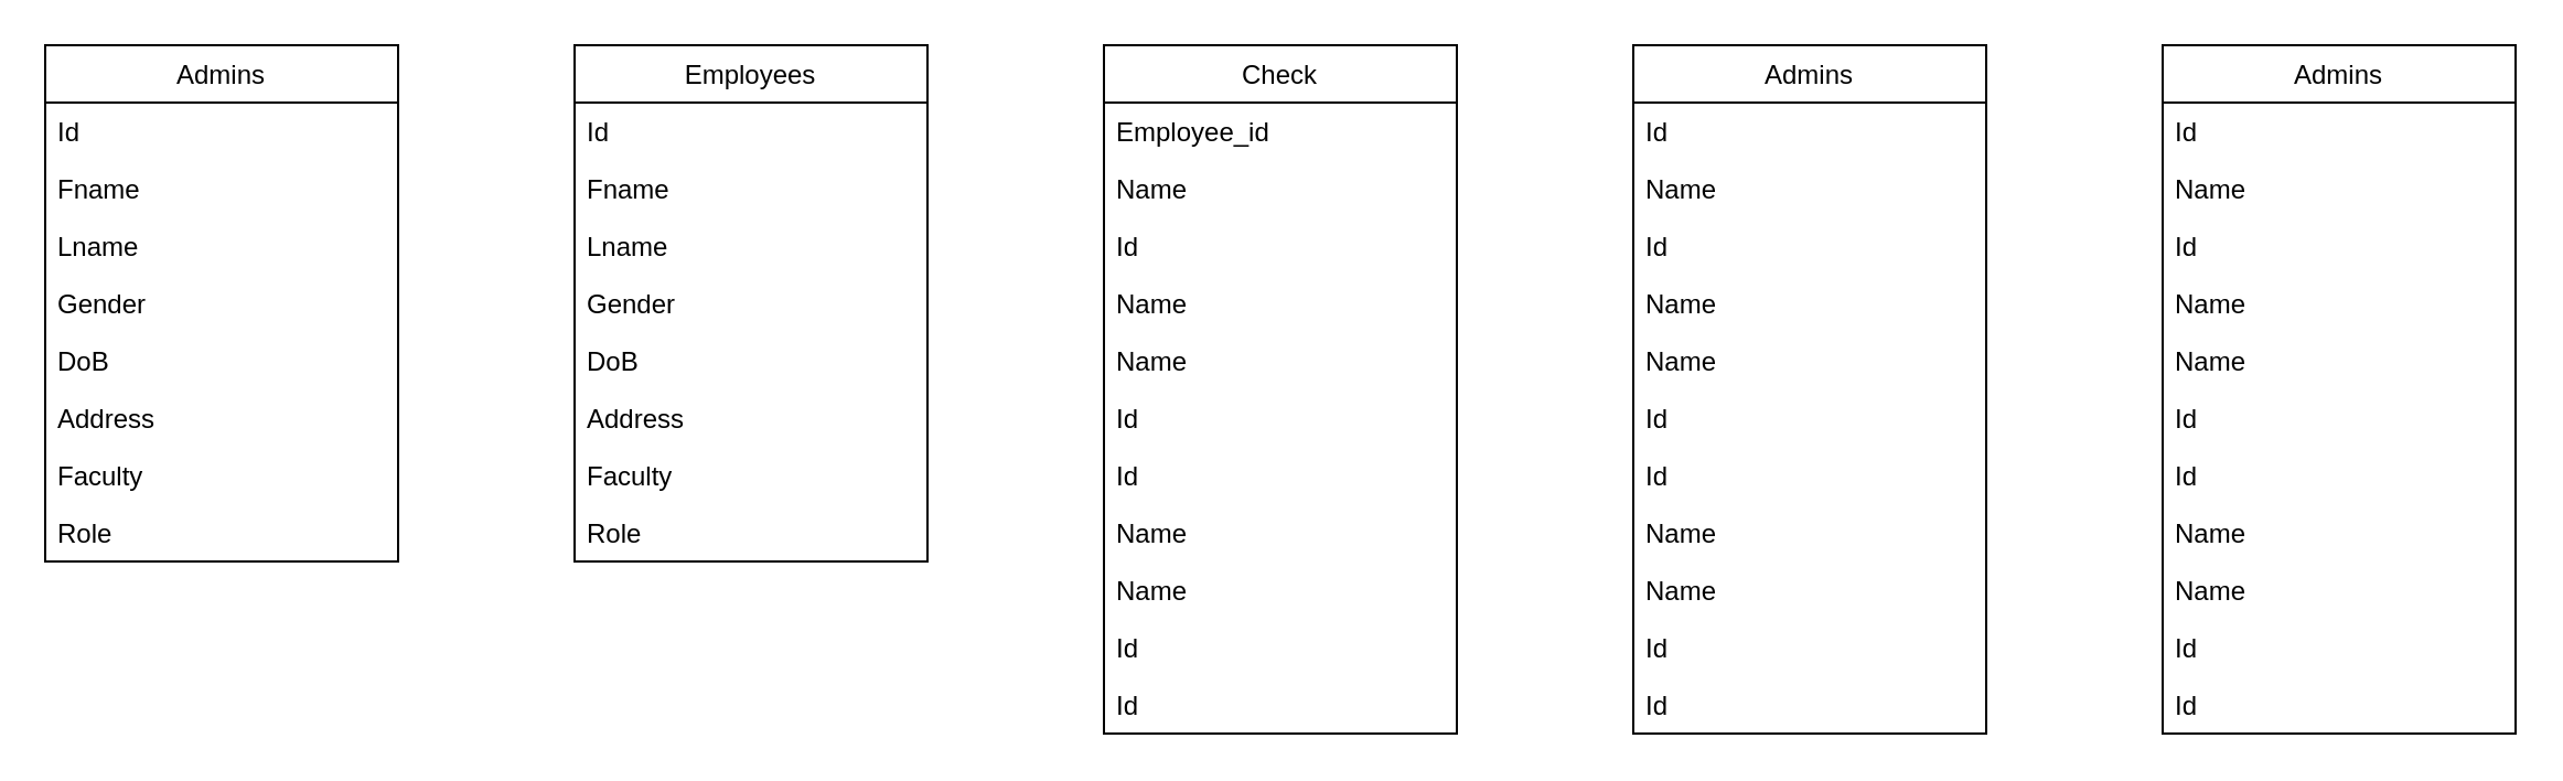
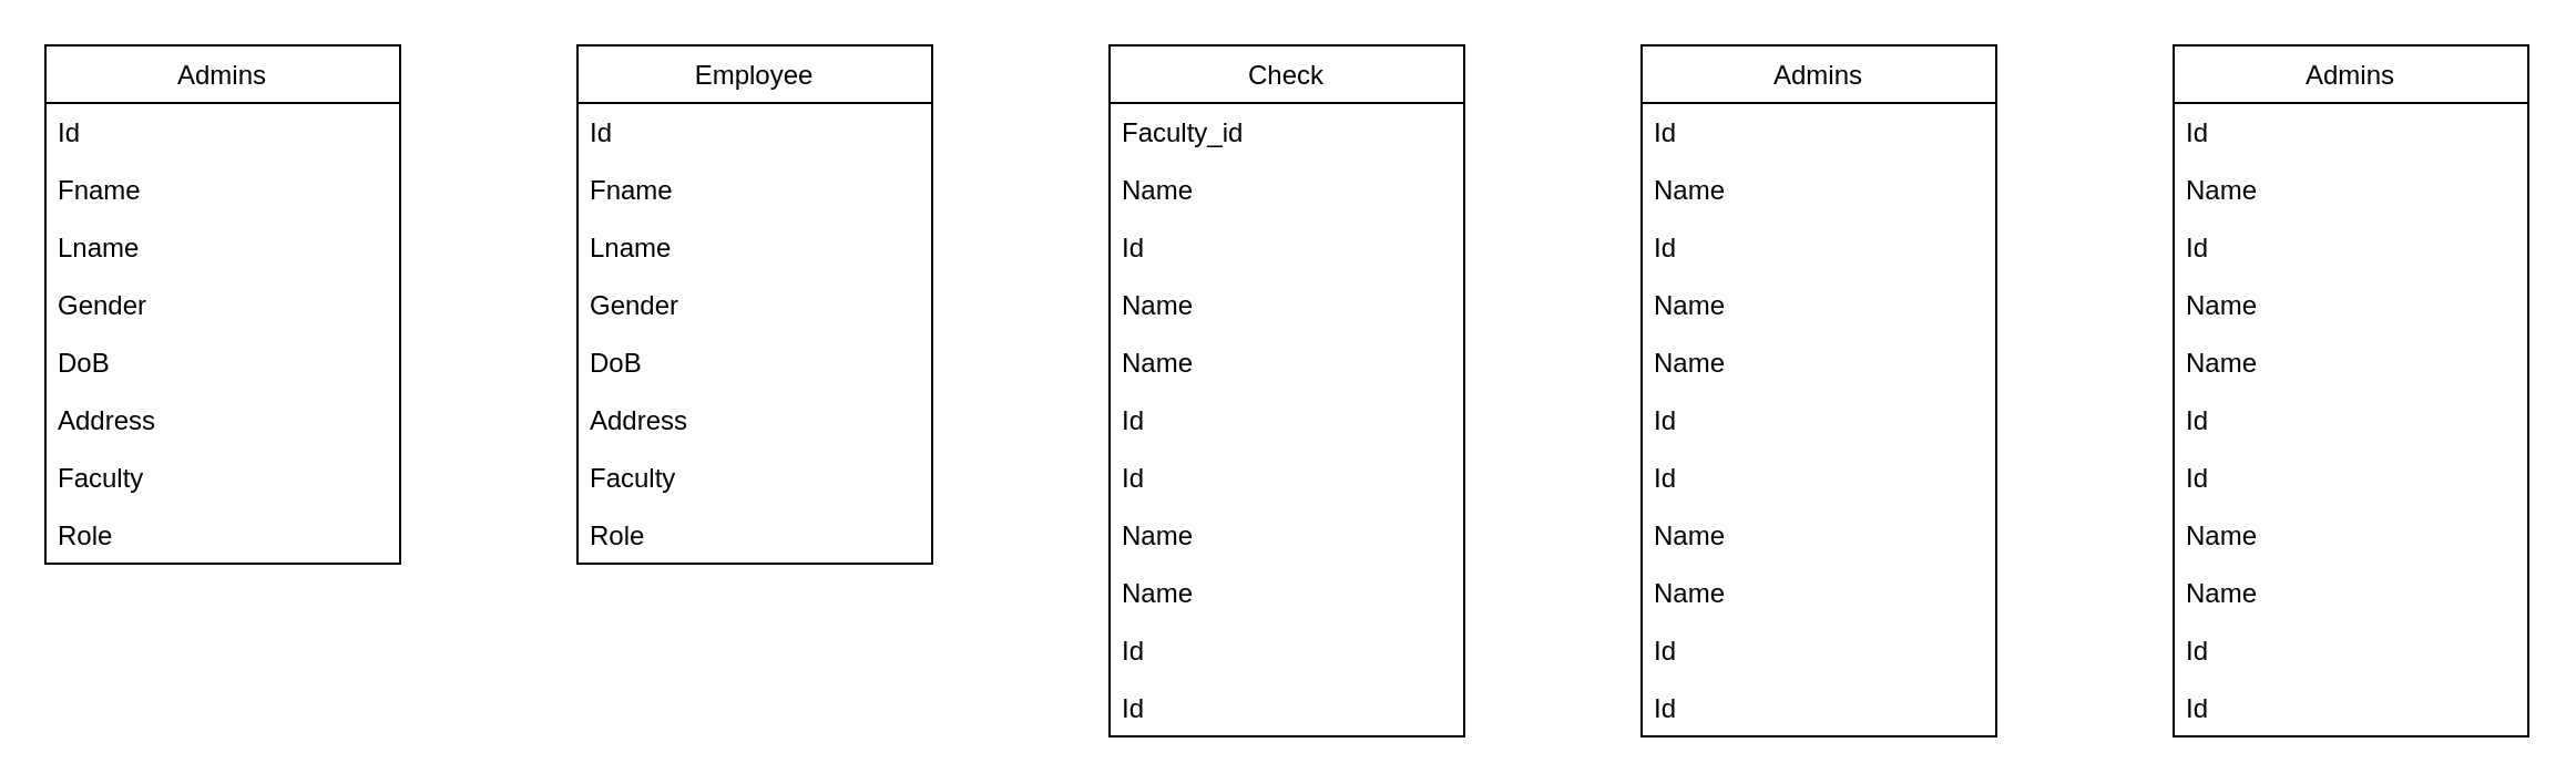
  <mxCell id="0" />
  <mxCell id="1" parent="0" />
  <mxCell id="2" value="Admins" style="swimlane;fontStyle=0;childLayout=stackLayout;horizontal=1;startSize=26;fillColor=none;horizontalStack=0;resizeParent=1;resizeParentMax=0;resizeLast=0;collapsible=1;marginBottom=0;" vertex="1" parent="1"><mxGeometry x="20" y="20" width="160" height="234" as="geometry" /></mxCell>
  <mxCell id="3" value="Id" style="text;strokeColor=none;fillColor=none;align=left;verticalAlign=top;spacingLeft=4;spacingRight=4;overflow=hidden;rotatable=0;points=[[0,0.5],[1,0.5]];portConstraint=eastwest;" vertex="1" parent="2"><mxGeometry y="26" width="160" height="26" as="geometry" /></mxCell>
  <mxCell id="4" value="Fname" style="text;strokeColor=none;fillColor=none;align=left;verticalAlign=top;spacingLeft=4;spacingRight=4;overflow=hidden;rotatable=0;points=[[0,0.5],[1,0.5]];portConstraint=eastwest;" vertex="1" parent="2"><mxGeometry y="52" width="160" height="26" as="geometry" /></mxCell>
  <mxCell id="5" value="Lname" style="text;strokeColor=none;fillColor=none;align=left;verticalAlign=top;spacingLeft=4;spacingRight=4;overflow=hidden;rotatable=0;points=[[0,0.5],[1,0.5]];portConstraint=eastwest;" vertex="1" parent="2"><mxGeometry y="78" width="160" height="26" as="geometry" /></mxCell>
  <mxCell id="6" value="Gender" style="text;strokeColor=none;fillColor=none;align=left;verticalAlign=top;spacingLeft=4;spacingRight=4;overflow=hidden;rotatable=0;points=[[0,0.5],[1,0.5]];portConstraint=eastwest;" vertex="1" parent="2"><mxGeometry y="104" width="160" height="26" as="geometry" /></mxCell>
  <mxCell id="7" value="DoB" style="text;strokeColor=none;fillColor=none;align=left;verticalAlign=top;spacingLeft=4;spacingRight=4;overflow=hidden;rotatable=0;points=[[0,0.5],[1,0.5]];portConstraint=eastwest;" vertex="1" parent="2"><mxGeometry y="130" width="160" height="26" as="geometry" /></mxCell>
  <mxCell id="8" value="Address" style="text;strokeColor=none;fillColor=none;align=left;verticalAlign=top;spacingLeft=4;spacingRight=4;overflow=hidden;rotatable=0;points=[[0,0.5],[1,0.5]];portConstraint=eastwest;" vertex="1" parent="2"><mxGeometry y="156" width="160" height="26" as="geometry" /></mxCell>
  <mxCell id="9" value="Faculty" style="text;strokeColor=none;fillColor=none;align=left;verticalAlign=top;spacingLeft=4;spacingRight=4;overflow=hidden;rotatable=0;points=[[0,0.5],[1,0.5]];portConstraint=eastwest;" vertex="1" parent="2"><mxGeometry y="182" width="160" height="26" as="geometry" /></mxCell>
  <mxCell id="10" value="Role" style="text;strokeColor=none;fillColor=none;align=left;verticalAlign=top;spacingLeft=4;spacingRight=4;overflow=hidden;rotatable=0;points=[[0,0.5],[1,0.5]];portConstraint=eastwest;" vertex="1" parent="2"><mxGeometry y="208" width="160" height="26" as="geometry" /></mxCell>
  <mxCell id="11" value="Check" style="swimlane;fontStyle=0;childLayout=stackLayout;horizontal=1;startSize=26;fillColor=none;horizontalStack=0;resizeParent=1;resizeParentMax=0;resizeLast=0;collapsible=1;marginBottom=0;" vertex="1" parent="1"><mxGeometry x="500" y="20" width="160" height="312" as="geometry" /></mxCell>
- <mxCell id="12" value="Employee_id" style="text;strokeColor=none;fillColor=none;align=left;verticalAlign=top;spacingLeft=4;spacingRight=4;overflow=hidden;rotatable=0;points=[[0,0.5],[1,0.5]];portConstraint=eastwest;" vertex="1" parent="11"><mxGeometry y="26" width="160" height="26" as="geometry" /></mxCell>
+ <mxCell id="12" value="Faculty_id" style="text;strokeColor=none;fillColor=none;align=left;verticalAlign=top;spacingLeft=4;spacingRight=4;overflow=hidden;rotatable=0;points=[[0,0.5],[1,0.5]];portConstraint=eastwest;" vertex="1" parent="11"><mxGeometry y="26" width="160" height="26" as="geometry" /></mxCell>
  <mxCell id="13" value="Name" style="text;strokeColor=none;fillColor=none;align=left;verticalAlign=top;spacingLeft=4;spacingRight=4;overflow=hidden;rotatable=0;points=[[0,0.5],[1,0.5]];portConstraint=eastwest;" vertex="1" parent="11"><mxGeometry y="52" width="160" height="26" as="geometry" /></mxCell>
  <mxCell id="14" value="Id" style="text;strokeColor=none;fillColor=none;align=left;verticalAlign=top;spacingLeft=4;spacingRight=4;overflow=hidden;rotatable=0;points=[[0,0.5],[1,0.5]];portConstraint=eastwest;" vertex="1" parent="11"><mxGeometry y="78" width="160" height="26" as="geometry" /></mxCell>
  <mxCell id="15" value="Name" style="text;strokeColor=none;fillColor=none;align=left;verticalAlign=top;spacingLeft=4;spacingRight=4;overflow=hidden;rotatable=0;points=[[0,0.5],[1,0.5]];portConstraint=eastwest;" vertex="1" parent="11"><mxGeometry y="104" width="160" height="26" as="geometry" /></mxCell>
  <mxCell id="16" value="Name" style="text;strokeColor=none;fillColor=none;align=left;verticalAlign=top;spacingLeft=4;spacingRight=4;overflow=hidden;rotatable=0;points=[[0,0.5],[1,0.5]];portConstraint=eastwest;" vertex="1" parent="11"><mxGeometry y="130" width="160" height="26" as="geometry" /></mxCell>
  <mxCell id="17" value="Id" style="text;strokeColor=none;fillColor=none;align=left;verticalAlign=top;spacingLeft=4;spacingRight=4;overflow=hidden;rotatable=0;points=[[0,0.5],[1,0.5]];portConstraint=eastwest;" vertex="1" parent="11"><mxGeometry y="156" width="160" height="26" as="geometry" /></mxCell>
  <mxCell id="18" value="Id" style="text;strokeColor=none;fillColor=none;align=left;verticalAlign=top;spacingLeft=4;spacingRight=4;overflow=hidden;rotatable=0;points=[[0,0.5],[1,0.5]];portConstraint=eastwest;" vertex="1" parent="11"><mxGeometry y="182" width="160" height="26" as="geometry" /></mxCell>
  <mxCell id="19" value="Name" style="text;strokeColor=none;fillColor=none;align=left;verticalAlign=top;spacingLeft=4;spacingRight=4;overflow=hidden;rotatable=0;points=[[0,0.5],[1,0.5]];portConstraint=eastwest;" vertex="1" parent="11"><mxGeometry y="208" width="160" height="26" as="geometry" /></mxCell>
  <mxCell id="20" value="Name" style="text;strokeColor=none;fillColor=none;align=left;verticalAlign=top;spacingLeft=4;spacingRight=4;overflow=hidden;rotatable=0;points=[[0,0.5],[1,0.5]];portConstraint=eastwest;" vertex="1" parent="11"><mxGeometry y="234" width="160" height="26" as="geometry" /></mxCell>
  <mxCell id="21" value="Id" style="text;strokeColor=none;fillColor=none;align=left;verticalAlign=top;spacingLeft=4;spacingRight=4;overflow=hidden;rotatable=0;points=[[0,0.5],[1,0.5]];portConstraint=eastwest;" vertex="1" parent="11"><mxGeometry y="260" width="160" height="26" as="geometry" /></mxCell>
  <mxCell id="22" value="Id" style="text;strokeColor=none;fillColor=none;align=left;verticalAlign=top;spacingLeft=4;spacingRight=4;overflow=hidden;rotatable=0;points=[[0,0.5],[1,0.5]];portConstraint=eastwest;" vertex="1" parent="11"><mxGeometry y="286" width="160" height="26" as="geometry" /></mxCell>
  <mxCell id="23" value="Admins" style="swimlane;fontStyle=0;childLayout=stackLayout;horizontal=1;startSize=26;fillColor=none;horizontalStack=0;resizeParent=1;resizeParentMax=0;resizeLast=0;collapsible=1;marginBottom=0;" vertex="1" parent="1"><mxGeometry x="740" y="20" width="160" height="312" as="geometry" /></mxCell>
  <mxCell id="24" value="Id" style="text;strokeColor=none;fillColor=none;align=left;verticalAlign=top;spacingLeft=4;spacingRight=4;overflow=hidden;rotatable=0;points=[[0,0.5],[1,0.5]];portConstraint=eastwest;" vertex="1" parent="23"><mxGeometry y="26" width="160" height="26" as="geometry" /></mxCell>
  <mxCell id="25" value="Name" style="text;strokeColor=none;fillColor=none;align=left;verticalAlign=top;spacingLeft=4;spacingRight=4;overflow=hidden;rotatable=0;points=[[0,0.5],[1,0.5]];portConstraint=eastwest;" vertex="1" parent="23"><mxGeometry y="52" width="160" height="26" as="geometry" /></mxCell>
  <mxCell id="26" value="Id" style="text;strokeColor=none;fillColor=none;align=left;verticalAlign=top;spacingLeft=4;spacingRight=4;overflow=hidden;rotatable=0;points=[[0,0.5],[1,0.5]];portConstraint=eastwest;" vertex="1" parent="23"><mxGeometry y="78" width="160" height="26" as="geometry" /></mxCell>
  <mxCell id="27" value="Name" style="text;strokeColor=none;fillColor=none;align=left;verticalAlign=top;spacingLeft=4;spacingRight=4;overflow=hidden;rotatable=0;points=[[0,0.5],[1,0.5]];portConstraint=eastwest;" vertex="1" parent="23"><mxGeometry y="104" width="160" height="26" as="geometry" /></mxCell>
  <mxCell id="28" value="Name" style="text;strokeColor=none;fillColor=none;align=left;verticalAlign=top;spacingLeft=4;spacingRight=4;overflow=hidden;rotatable=0;points=[[0,0.5],[1,0.5]];portConstraint=eastwest;" vertex="1" parent="23"><mxGeometry y="130" width="160" height="26" as="geometry" /></mxCell>
  <mxCell id="29" value="Id" style="text;strokeColor=none;fillColor=none;align=left;verticalAlign=top;spacingLeft=4;spacingRight=4;overflow=hidden;rotatable=0;points=[[0,0.5],[1,0.5]];portConstraint=eastwest;" vertex="1" parent="23"><mxGeometry y="156" width="160" height="26" as="geometry" /></mxCell>
  <mxCell id="30" value="Id" style="text;strokeColor=none;fillColor=none;align=left;verticalAlign=top;spacingLeft=4;spacingRight=4;overflow=hidden;rotatable=0;points=[[0,0.5],[1,0.5]];portConstraint=eastwest;" vertex="1" parent="23"><mxGeometry y="182" width="160" height="26" as="geometry" /></mxCell>
  <mxCell id="31" value="Name" style="text;strokeColor=none;fillColor=none;align=left;verticalAlign=top;spacingLeft=4;spacingRight=4;overflow=hidden;rotatable=0;points=[[0,0.5],[1,0.5]];portConstraint=eastwest;" vertex="1" parent="23"><mxGeometry y="208" width="160" height="26" as="geometry" /></mxCell>
  <mxCell id="32" value="Name" style="text;strokeColor=none;fillColor=none;align=left;verticalAlign=top;spacingLeft=4;spacingRight=4;overflow=hidden;rotatable=0;points=[[0,0.5],[1,0.5]];portConstraint=eastwest;" vertex="1" parent="23"><mxGeometry y="234" width="160" height="26" as="geometry" /></mxCell>
  <mxCell id="33" value="Id" style="text;strokeColor=none;fillColor=none;align=left;verticalAlign=top;spacingLeft=4;spacingRight=4;overflow=hidden;rotatable=0;points=[[0,0.5],[1,0.5]];portConstraint=eastwest;" vertex="1" parent="23"><mxGeometry y="260" width="160" height="26" as="geometry" /></mxCell>
  <mxCell id="34" value="Id" style="text;strokeColor=none;fillColor=none;align=left;verticalAlign=top;spacingLeft=4;spacingRight=4;overflow=hidden;rotatable=0;points=[[0,0.5],[1,0.5]];portConstraint=eastwest;" vertex="1" parent="23"><mxGeometry y="286" width="160" height="26" as="geometry" /></mxCell>
  <mxCell id="35" value="Admins" style="swimlane;fontStyle=0;childLayout=stackLayout;horizontal=1;startSize=26;fillColor=none;horizontalStack=0;resizeParent=1;resizeParentMax=0;resizeLast=0;collapsible=1;marginBottom=0;" vertex="1" parent="1"><mxGeometry x="980" y="20" width="160" height="312" as="geometry" /></mxCell>
  <mxCell id="36" value="Id" style="text;strokeColor=none;fillColor=none;align=left;verticalAlign=top;spacingLeft=4;spacingRight=4;overflow=hidden;rotatable=0;points=[[0,0.5],[1,0.5]];portConstraint=eastwest;" vertex="1" parent="35"><mxGeometry y="26" width="160" height="26" as="geometry" /></mxCell>
  <mxCell id="37" value="Name" style="text;strokeColor=none;fillColor=none;align=left;verticalAlign=top;spacingLeft=4;spacingRight=4;overflow=hidden;rotatable=0;points=[[0,0.5],[1,0.5]];portConstraint=eastwest;" vertex="1" parent="35"><mxGeometry y="52" width="160" height="26" as="geometry" /></mxCell>
  <mxCell id="38" value="Id" style="text;strokeColor=none;fillColor=none;align=left;verticalAlign=top;spacingLeft=4;spacingRight=4;overflow=hidden;rotatable=0;points=[[0,0.5],[1,0.5]];portConstraint=eastwest;" vertex="1" parent="35"><mxGeometry y="78" width="160" height="26" as="geometry" /></mxCell>
  <mxCell id="39" value="Name" style="text;strokeColor=none;fillColor=none;align=left;verticalAlign=top;spacingLeft=4;spacingRight=4;overflow=hidden;rotatable=0;points=[[0,0.5],[1,0.5]];portConstraint=eastwest;" vertex="1" parent="35"><mxGeometry y="104" width="160" height="26" as="geometry" /></mxCell>
  <mxCell id="40" value="Name" style="text;strokeColor=none;fillColor=none;align=left;verticalAlign=top;spacingLeft=4;spacingRight=4;overflow=hidden;rotatable=0;points=[[0,0.5],[1,0.5]];portConstraint=eastwest;" vertex="1" parent="35"><mxGeometry y="130" width="160" height="26" as="geometry" /></mxCell>
  <mxCell id="41" value="Id" style="text;strokeColor=none;fillColor=none;align=left;verticalAlign=top;spacingLeft=4;spacingRight=4;overflow=hidden;rotatable=0;points=[[0,0.5],[1,0.5]];portConstraint=eastwest;" vertex="1" parent="35"><mxGeometry y="156" width="160" height="26" as="geometry" /></mxCell>
  <mxCell id="42" value="Id" style="text;strokeColor=none;fillColor=none;align=left;verticalAlign=top;spacingLeft=4;spacingRight=4;overflow=hidden;rotatable=0;points=[[0,0.5],[1,0.5]];portConstraint=eastwest;" vertex="1" parent="35"><mxGeometry y="182" width="160" height="26" as="geometry" /></mxCell>
  <mxCell id="43" value="Name" style="text;strokeColor=none;fillColor=none;align=left;verticalAlign=top;spacingLeft=4;spacingRight=4;overflow=hidden;rotatable=0;points=[[0,0.5],[1,0.5]];portConstraint=eastwest;" vertex="1" parent="35"><mxGeometry y="208" width="160" height="26" as="geometry" /></mxCell>
  <mxCell id="44" value="Name" style="text;strokeColor=none;fillColor=none;align=left;verticalAlign=top;spacingLeft=4;spacingRight=4;overflow=hidden;rotatable=0;points=[[0,0.5],[1,0.5]];portConstraint=eastwest;" vertex="1" parent="35"><mxGeometry y="234" width="160" height="26" as="geometry" /></mxCell>
  <mxCell id="45" value="Id" style="text;strokeColor=none;fillColor=none;align=left;verticalAlign=top;spacingLeft=4;spacingRight=4;overflow=hidden;rotatable=0;points=[[0,0.5],[1,0.5]];portConstraint=eastwest;" vertex="1" parent="35"><mxGeometry y="260" width="160" height="26" as="geometry" /></mxCell>
  <mxCell id="46" value="Id" style="text;strokeColor=none;fillColor=none;align=left;verticalAlign=top;spacingLeft=4;spacingRight=4;overflow=hidden;rotatable=0;points=[[0,0.5],[1,0.5]];portConstraint=eastwest;" vertex="1" parent="35"><mxGeometry y="286" width="160" height="26" as="geometry" /></mxCell>
- <mxCell id="47" value="Employees" style="swimlane;fontStyle=0;childLayout=stackLayout;horizontal=1;startSize=26;fillColor=none;horizontalStack=0;resizeParent=1;resizeParentMax=0;resizeLast=0;collapsible=1;marginBottom=0;" vertex="1" parent="1"><mxGeometry x="260" y="20" width="160" height="234" as="geometry" /></mxCell>
+ <mxCell id="47" value="Employee" style="swimlane;fontStyle=0;childLayout=stackLayout;horizontal=1;startSize=26;fillColor=none;horizontalStack=0;resizeParent=1;resizeParentMax=0;resizeLast=0;collapsible=1;marginBottom=0;" vertex="1" parent="1"><mxGeometry x="260" y="20" width="160" height="234" as="geometry" /></mxCell>
  <mxCell id="48" value="Id" style="text;strokeColor=none;fillColor=none;align=left;verticalAlign=top;spacingLeft=4;spacingRight=4;overflow=hidden;rotatable=0;points=[[0,0.5],[1,0.5]];portConstraint=eastwest;" vertex="1" parent="47"><mxGeometry y="26" width="160" height="26" as="geometry" /></mxCell>
  <mxCell id="49" value="Fname" style="text;strokeColor=none;fillColor=none;align=left;verticalAlign=top;spacingLeft=4;spacingRight=4;overflow=hidden;rotatable=0;points=[[0,0.5],[1,0.5]];portConstraint=eastwest;" vertex="1" parent="47"><mxGeometry y="52" width="160" height="26" as="geometry" /></mxCell>
  <mxCell id="50" value="Lname" style="text;strokeColor=none;fillColor=none;align=left;verticalAlign=top;spacingLeft=4;spacingRight=4;overflow=hidden;rotatable=0;points=[[0,0.5],[1,0.5]];portConstraint=eastwest;" vertex="1" parent="47"><mxGeometry y="78" width="160" height="26" as="geometry" /></mxCell>
  <mxCell id="51" value="Gender" style="text;strokeColor=none;fillColor=none;align=left;verticalAlign=top;spacingLeft=4;spacingRight=4;overflow=hidden;rotatable=0;points=[[0,0.5],[1,0.5]];portConstraint=eastwest;" vertex="1" parent="47"><mxGeometry y="104" width="160" height="26" as="geometry" /></mxCell>
  <mxCell id="52" value="DoB" style="text;strokeColor=none;fillColor=none;align=left;verticalAlign=top;spacingLeft=4;spacingRight=4;overflow=hidden;rotatable=0;points=[[0,0.5],[1,0.5]];portConstraint=eastwest;" vertex="1" parent="47"><mxGeometry y="130" width="160" height="26" as="geometry" /></mxCell>
  <mxCell id="53" value="Address" style="text;strokeColor=none;fillColor=none;align=left;verticalAlign=top;spacingLeft=4;spacingRight=4;overflow=hidden;rotatable=0;points=[[0,0.5],[1,0.5]];portConstraint=eastwest;" vertex="1" parent="47"><mxGeometry y="156" width="160" height="26" as="geometry" /></mxCell>
  <mxCell id="54" value="Faculty" style="text;strokeColor=none;fillColor=none;align=left;verticalAlign=top;spacingLeft=4;spacingRight=4;overflow=hidden;rotatable=0;points=[[0,0.5],[1,0.5]];portConstraint=eastwest;" vertex="1" parent="47"><mxGeometry y="182" width="160" height="26" as="geometry" /></mxCell>
  <mxCell id="55" value="Role" style="text;strokeColor=none;fillColor=none;align=left;verticalAlign=top;spacingLeft=4;spacingRight=4;overflow=hidden;rotatable=0;points=[[0,0.5],[1,0.5]];portConstraint=eastwest;" vertex="1" parent="47"><mxGeometry y="208" width="160" height="26" as="geometry" /></mxCell>
